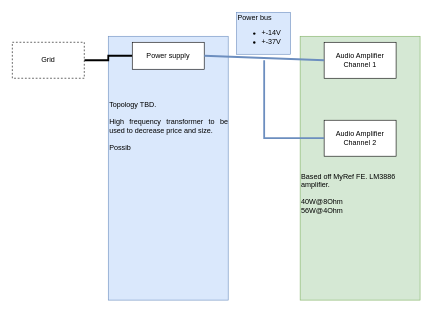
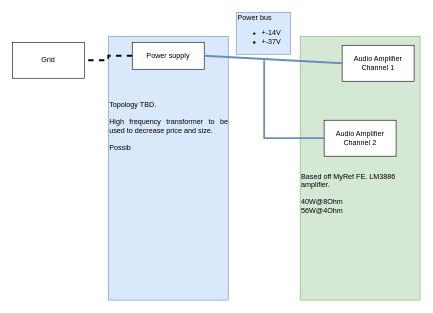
  <mxCell id="0" />
  <mxCell id="1" parent="0" />
  <mxCell id="2" value="" style="rounded=0;whiteSpace=wrap;html=1;strokeColor=#6c8ebf;fillColor=#dae8fc;" vertex="1" parent="1"><mxGeometry x="180" y="60" width="200" height="440" as="geometry" /></mxCell>
  <mxCell id="3" value="" style="rounded=0;whiteSpace=wrap;html=1;strokeColor=#82b366;fillColor=#d5e8d4;" vertex="1" parent="1"><mxGeometry x="500" y="60" width="200" height="440" as="geometry" /></mxCell>
- <mxCell id="4" value="" style="edgeStyle=orthogonalEdgeStyle;rounded=0;orthogonalLoop=1;jettySize=auto;html=1;strokeWidth=3;endArrow=none;endFill=0;" edge="1" parent="1" source="5" target="11"><mxGeometry relative="1" as="geometry" /></mxCell>
+ <mxCell id="4" value="" style="edgeStyle=orthogonalEdgeStyle;rounded=0;orthogonalLoop=1;jettySize=auto;html=1;strokeWidth=3;endArrow=none;endFill=0;dashed=1;" edge="1" parent="1" source="5" target="11"><mxGeometry relative="1" as="geometry" /></mxCell>
  <mxCell id="5" value="&lt;div&gt;Power supply&lt;/div&gt;" style="rounded=0;whiteSpace=wrap;html=1;" vertex="1" parent="1"><mxGeometry x="220" y="70" width="120" height="45" as="geometry" /></mxCell>
- <mxCell id="6" value="Audio Amplifier Channel 1" style="whiteSpace=wrap;html=1;rounded=0;" vertex="1" parent="1"><mxGeometry x="540" y="70" width="120" height="60" as="geometry" /></mxCell>
+ <mxCell id="6" value="Audio Amplifier Channel 1" style="whiteSpace=wrap;html=1;rounded=0;" vertex="1" parent="1"><mxGeometry x="570" y="75" width="120" height="60" as="geometry" /></mxCell>
  <mxCell id="7" value="" style="endArrow=none;html=1;rounded=0;exitX=1;exitY=0.5;exitDx=0;exitDy=0;entryX=0;entryY=0.5;entryDx=0;entryDy=0;fillColor=#dae8fc;strokeColor=#6c8ebf;strokeWidth=3;" edge="1" parent="1" source="5" target="6"><mxGeometry width="50" height="50" relative="1" as="geometry"><mxPoint x="490" y="190" as="sourcePoint" /><mxPoint x="540" y="140" as="targetPoint" /></mxGeometry></mxCell>
  <mxCell id="8" value="&lt;div&gt;Audio Amplifier Channel 2&lt;/div&gt;" style="whiteSpace=wrap;html=1;rounded=0;" vertex="1" parent="1"><mxGeometry x="540" y="200" width="120" height="60" as="geometry" /></mxCell>
  <mxCell id="9" value="" style="endArrow=none;html=1;rounded=0;exitX=0;exitY=0.5;exitDx=0;exitDy=0;fillColor=#dae8fc;strokeColor=#6c8ebf;strokeWidth=3;" edge="1" parent="1" source="8"><mxGeometry width="50" height="50" relative="1" as="geometry"><mxPoint x="520" y="200" as="sourcePoint" /><mxPoint x="440" y="100" as="targetPoint" /><Array as="points"><mxPoint x="440" y="230" /></Array></mxGeometry></mxCell>
  <mxCell id="10" value="&lt;div&gt;Power bus&lt;br&gt;&lt;/div&gt;&lt;div&gt;&lt;ul&gt;&lt;li&gt;+-14V&lt;/li&gt;&lt;li&gt;+-37V&lt;br&gt;&lt;/li&gt;&lt;/ul&gt;&lt;/div&gt;" style="text;html=1;strokeColor=#6c8ebf;fillColor=#dae8fc;align=left;verticalAlign=middle;whiteSpace=wrap;rounded=0;" vertex="1" parent="1"><mxGeometry x="394" y="20" width="90" height="70" as="geometry" /></mxCell>
- <mxCell id="11" value="Grid" style="whiteSpace=wrap;html=1;rounded=0;dashed=1;" vertex="1" parent="1"><mxGeometry x="20" y="70" width="120" height="60" as="geometry" /></mxCell>
+ <mxCell id="11" value="Grid" style="whiteSpace=wrap;html=1;rounded=0;" vertex="1" parent="1"><mxGeometry x="20" y="70" width="120" height="60" as="geometry" /></mxCell>
  <mxCell id="12" value="&lt;div&gt;Based off MyRef FE. LM3886 amplifier.&lt;/div&gt;&lt;div&gt;&lt;br&gt;&lt;/div&gt;&lt;div&gt;40W@8Ohm&lt;/div&gt;&lt;div&gt;56W@4Ohm&lt;/div&gt;&lt;div&gt;&lt;br&gt;&lt;/div&gt;" style="text;html=1;strokeColor=none;fillColor=none;align=left;verticalAlign=top;whiteSpace=wrap;rounded=0;" vertex="1" parent="1"><mxGeometry x="500" y="280" width="200" height="220" as="geometry" /></mxCell>
  <mxCell id="13" value="&lt;div align=&quot;justify&quot;&gt;Topology TBD.&lt;/div&gt;&lt;div align=&quot;justify&quot;&gt;&lt;br&gt;&lt;/div&gt;&lt;div align=&quot;justify&quot;&gt;High frequency transformer to be used to decrease price and size.&lt;/div&gt;&lt;div align=&quot;justify&quot;&gt;&lt;br&gt;&lt;/div&gt;&lt;div align=&quot;justify&quot;&gt;Possib&lt;br&gt;&lt;/div&gt;&lt;div&gt;&lt;br&gt;&lt;/div&gt;&lt;div&gt;&lt;br&gt;&lt;/div&gt;" style="text;html=1;strokeColor=none;fillColor=none;align=left;verticalAlign=top;whiteSpace=wrap;rounded=0;" vertex="1" parent="1"><mxGeometry x="180" y="160" width="200" height="220" as="geometry" /></mxCell>
